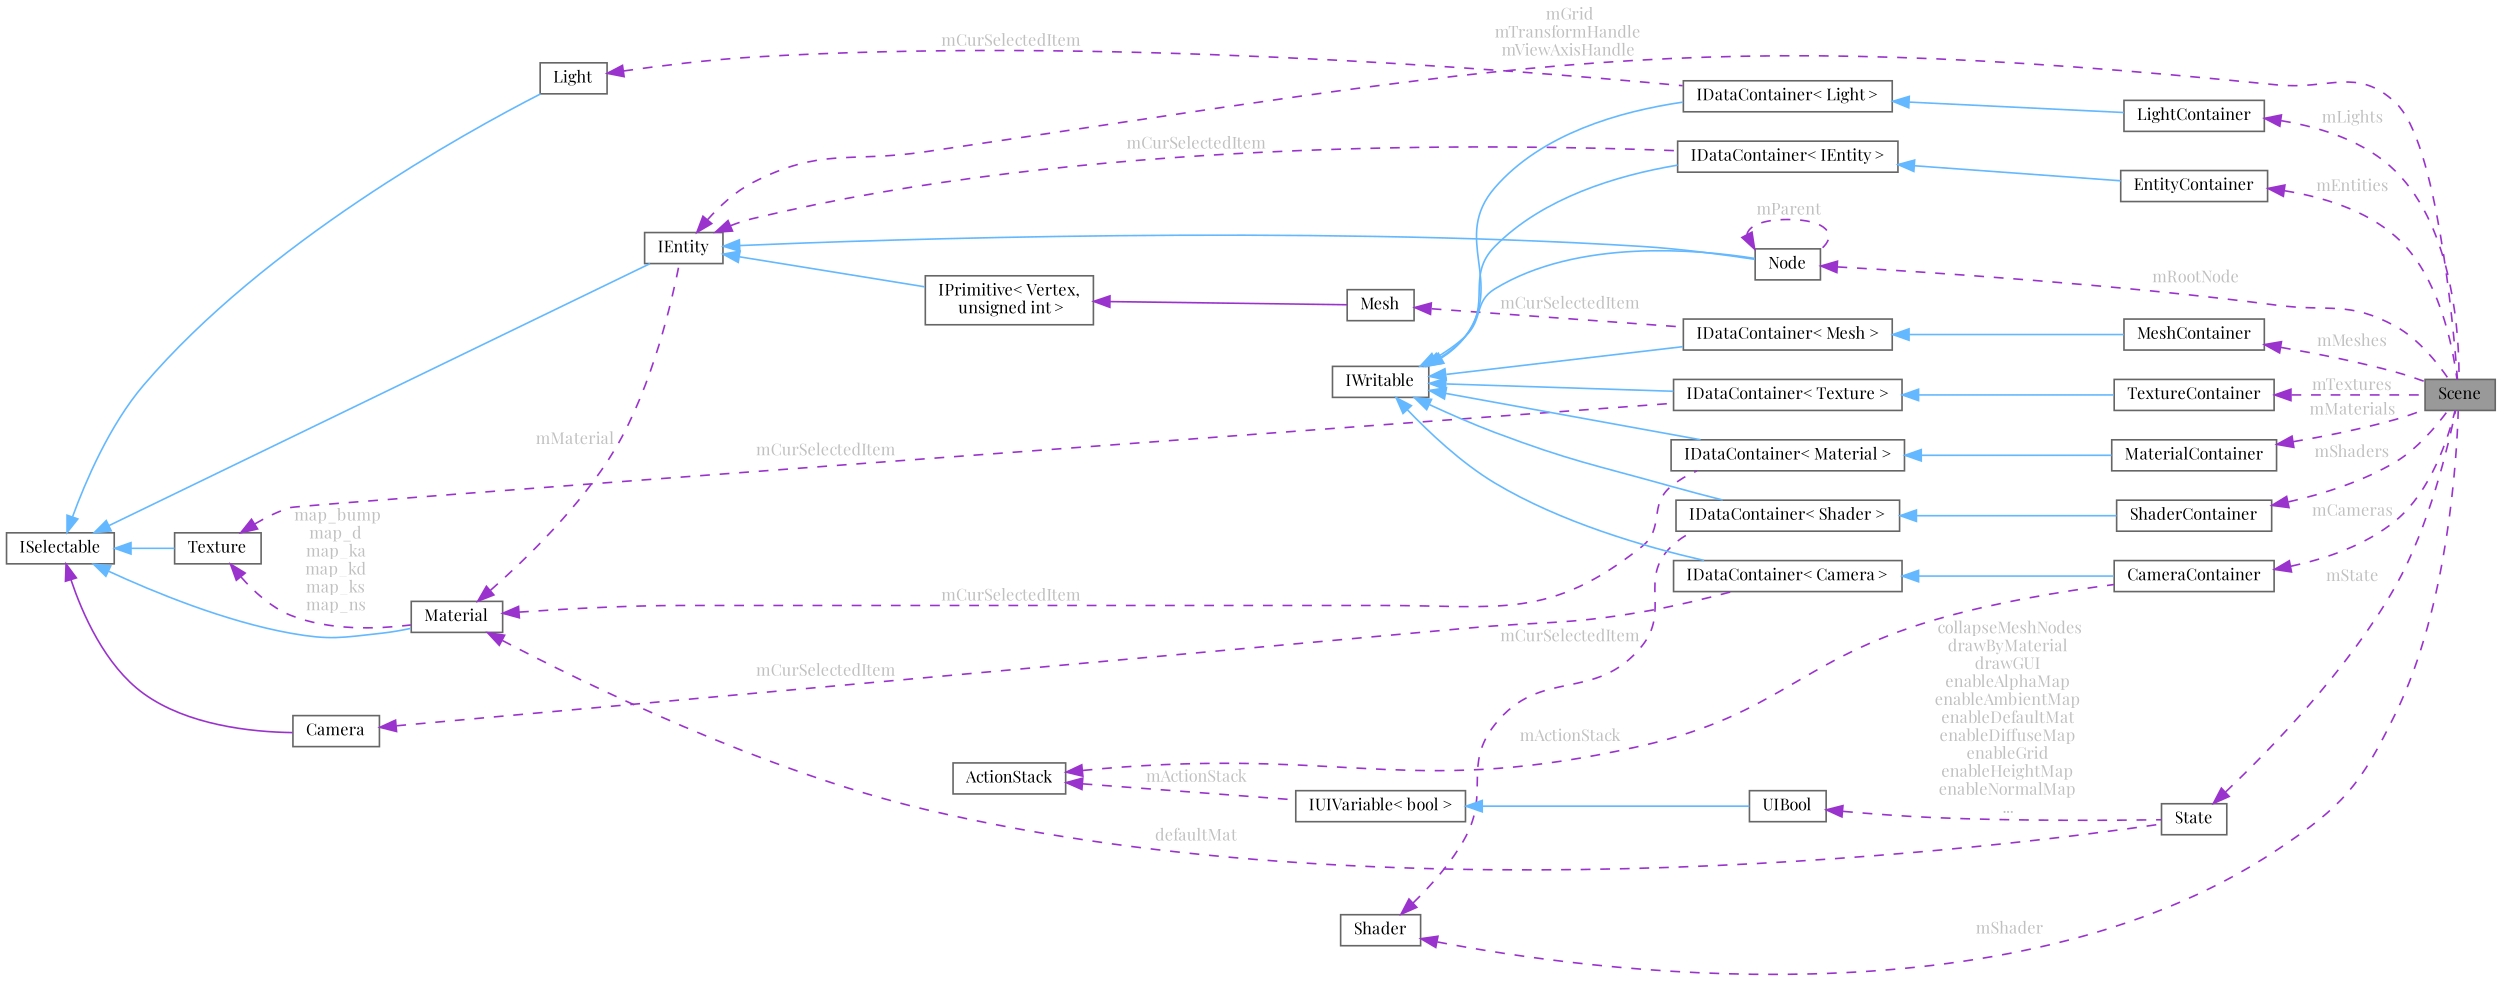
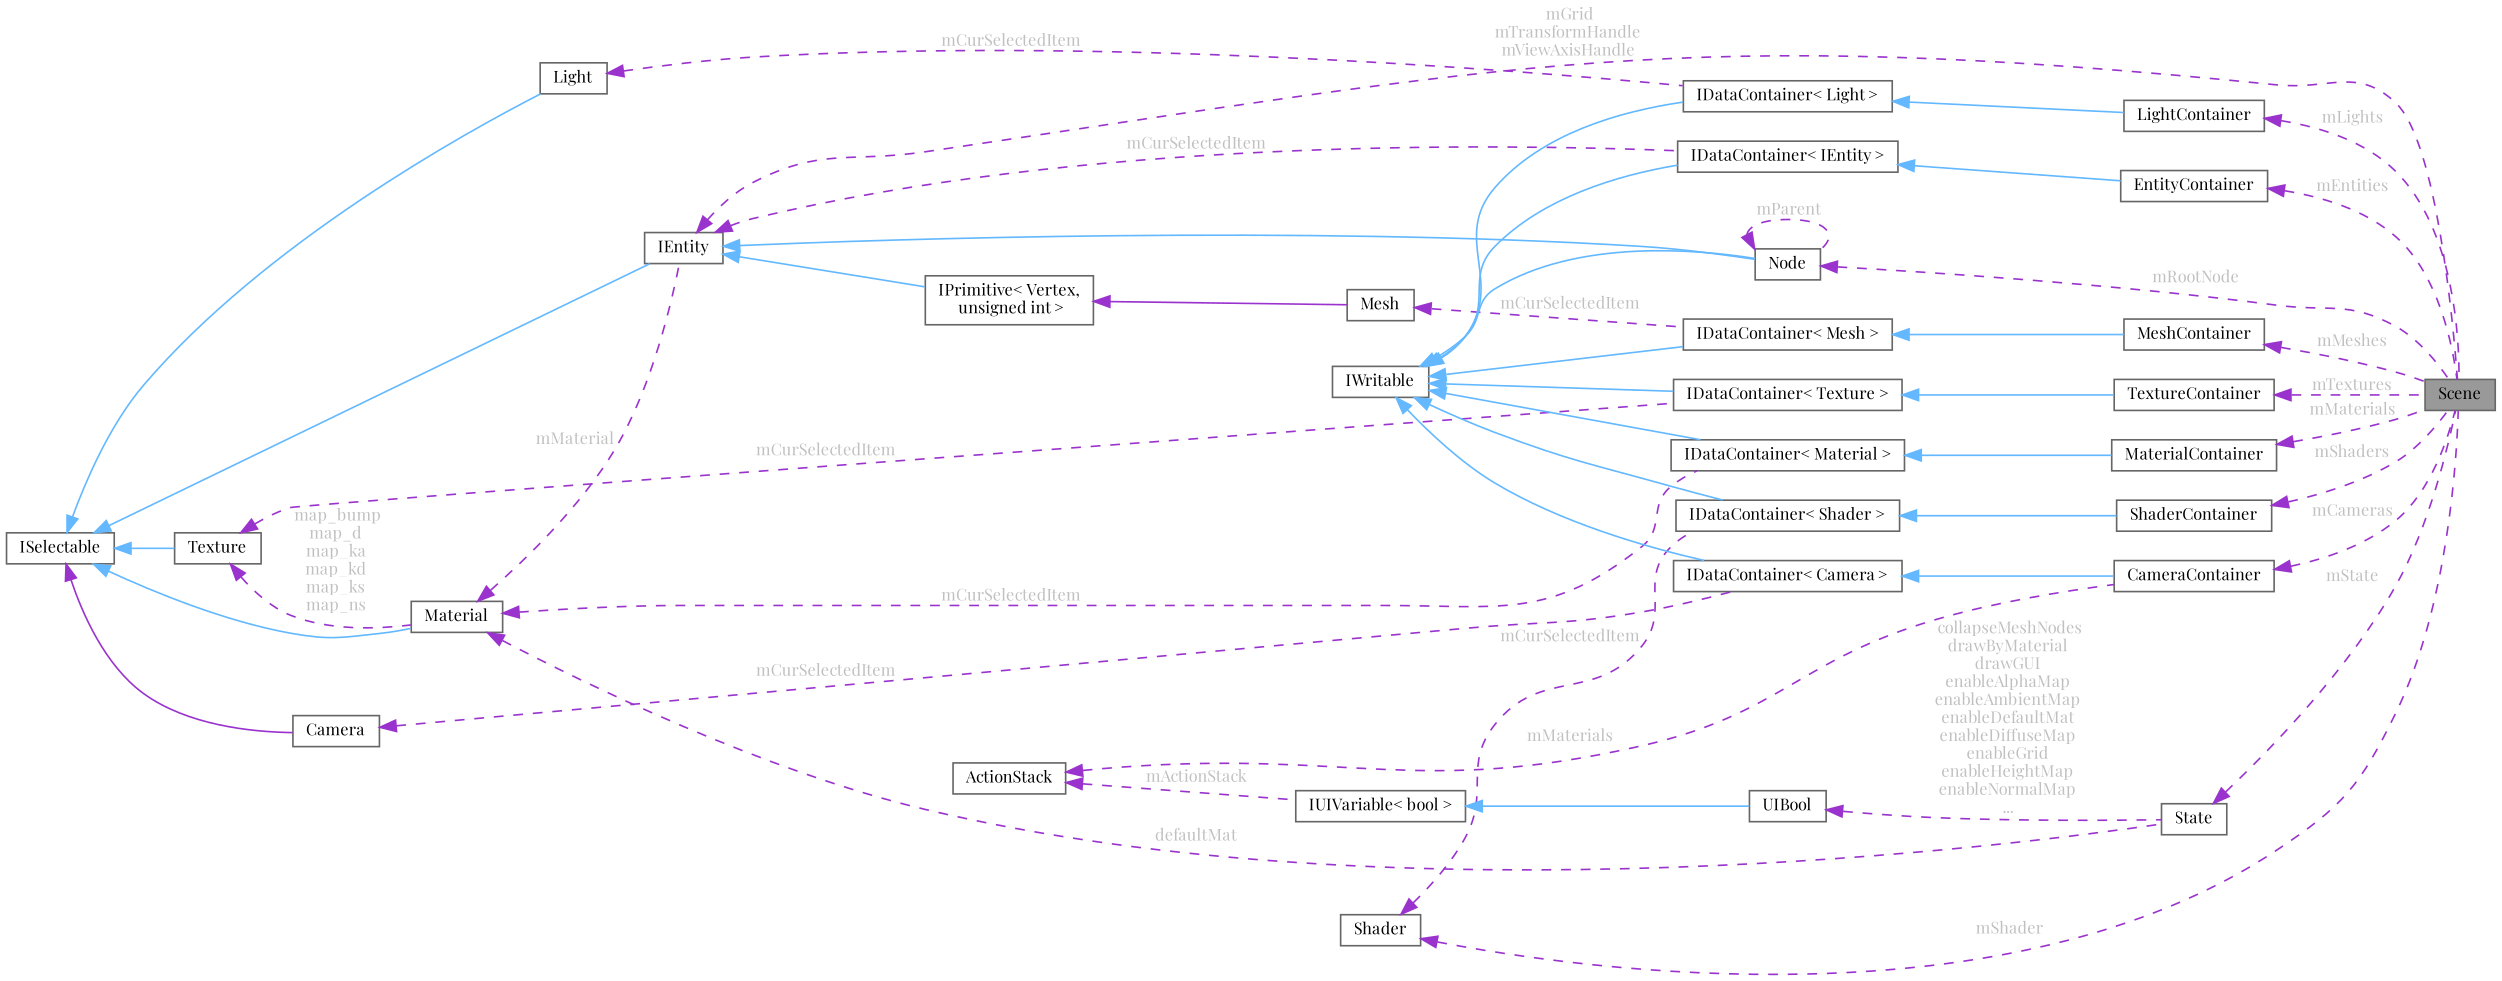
  digraph {
    fontname="Playfair Display"
    rankdir=LR
    node [color=gray40 fillcolor=white fontname="Playfair Display" fontsize=10 shape=box style=filled]
    edge [color=darkorchid3 dir=back fontcolor=grey fontname="Playfair Display" fontsize=10 labelfontname=Helvetica labelfontsize=10 style=dashed]
    n1 [fillcolor=grey60 fontcolor=black height=0.2 label=Scene width=0.4]
    n2 [height=0.2 label=IEntity width=0.4]
    n3 [height=0.2 label="Node" width=0.4]
    n4 [height=0.2 label="IPrimitive\< Vertex,\l unsigned int \>" width=0.4]
    n5 [height=0.2 label="IDataContainer\< IEntity \>" width=0.4]
    n6 [height=0.2 label=Mesh width=0.4]
    n7 [height=0.2 label=EntityContainer width=0.4]
    n8 [height=0.2 label=ISelectable width=0.4]
    n9 [height=0.2 label=Material width=0.4]
    n10 [height=0.2 label=Texture width=0.4]
    n11 [height=0.2 label=Light width=0.4]
    n12 [height=0.2 label=Camera width=0.4]
    n13 [height=0.2 label=State width=0.4]
    n14 [height=0.2 label="IDataContainer\< Material \>" width=0.4]
    n15 [height=0.2 label="IDataContainer\< Texture \>" width=0.4]
    n16 [height=0.2 label="IDataContainer\< Light \>" width=0.4]
    n17 [height=0.2 label="IDataContainer\< Camera \>" width=0.4]
    n18 [height=0.2 label=MaterialContainer width=0.4]
    n19 [height=0.2 label=TextureContainer width=0.4]
    n20 [height=0.2 label=Shader width=0.4]
    n21 [height=0.2 label="IDataContainer\< Shader \>" width=0.4]
    n22 [height=0.2 label=ShaderContainer width=0.4]
    n23 [height=0.2 label=IWritable width=0.4]
    n24 [height=0.2 label="IDataContainer\< Mesh \>" width=0.4]
    n25 [height=0.2 label=LightContainer width=0.4]
    n26 [height=0.2 label=CameraContainer width=0.4]
    n27 [height=0.2 label=MeshContainer width=0.4]
    n28 [height=0.2 label=UIBool width=0.4]
    n29 [height=0.2 label="IUIVariable\< bool \>" width=0.4]
    n30 [height=0.2 label=ActionStack width=0.4]
    n2 -> n1 [label=" mGrid\nmTransformHandle\nmViewAxisHandle"]
    n2 -> n3 [color=steelblue1 style=solid fontcolor=""]
    n2 -> n4 [color=steelblue1 style=solid fontcolor=""]
    n2 -> n5 [label=" mCurSelectedItem"]
    n3 -> n1 [label=" mRootNode"]
    n3 -> n3 [label=" mParent"]
    n4 -> n6 [style=solid fontcolor=""]
    n5 -> n7 [color=steelblue1 style=solid fontcolor=""]
    n6 -> n24 [label=" mCurSelectedItem"]
    n7 -> n1 [label=" mEntities"]
    n8 -> n2 [color=steelblue1 style=solid fontcolor=""]
    n8 -> n9 [color=steelblue1 style=solid fontcolor=""]
    n8 -> n10 [color=steelblue1 style=solid fontcolor=""]
    n8 -> n11 [color=steelblue1 style=solid fontcolor=""]
    n8 -> n12 [style=solid fontcolor=""]
    n9 -> n2 [label=" mMaterial"]
    n9 -> n13 [label=" defaultMat"]
    n9 -> n14 [label=" mCurSelectedItem"]
    n10 -> n9 [label=" map_bump\nmap_d\nmap_ka\nmap_kd\nmap_ks\nmap_ns"]
    n10 -> n15 [label=" mCurSelectedItem"]
    n11 -> n16 [label=" mCurSelectedItem"]
    n12 -> n17 [label=" mCurSelectedItem"]
    n13 -> n1 [label=" mState"]
    n14 -> n18 [color=steelblue1 style=solid fontcolor=""]
    n15 -> n19 [color=steelblue1 style=solid fontcolor=""]
    n16 -> n25 [color=steelblue1 style=solid fontcolor=""]
    n17 -> n26 [color=steelblue1 style=solid fontcolor=""]
    n18 -> n1 [label=" mMaterials"]
    n19 -> n1 [label=" mTextures"]
    n20 -> n1 [label=" mShader"]
    n20 -> n21 [label=" mCurSelectedItem"]
    n21 -> n22 [color=steelblue1 style=solid fontcolor=""]
    n22 -> n1 [label=" mShaders"]
    n23 -> n3 [color=steelblue1 style=solid fontcolor=""]
    n23 -> n5 [color=steelblue1 style=solid fontcolor=""]
    n23 -> n14 [color=steelblue1 style=solid fontcolor=""]
    n23 -> n15 [color=steelblue1 style=solid fontcolor=""]
    n23 -> n16 [color=steelblue1 style=solid fontcolor=""]
    n23 -> n17 [color=steelblue1 style=solid fontcolor=""]
    n23 -> n21 [color=steelblue1 style=solid fontcolor=""]
    n23 -> n24 [color=steelblue1 style=solid fontcolor=""]
    n24 -> n27 [color=steelblue1 style=solid fontcolor=""]
    n25 -> n1 [label=" mLights"]
    n26 -> n1 [label=" mCameras"]
    n27 -> n1 [label=" mMeshes"]
    n28 -> n13 [label=" collapseMeshNodes\ndrawByMaterial\ndrawGUI\nenableAlphaMap\nenableAmbientMap\nenableDefaultMat\nenableDiffuseMap\nenableGrid\nenableHeightMap\nenableNormalMap\n..."]
    n29 -> n28 [color=steelblue1 style=solid fontcolor=""]
-   n30 -> n26 [label=" mActionStack"]
+   n30 -> n26 [label=" mMaterials"]
    n30 -> n29 [label=" mActionStack"]
  }
